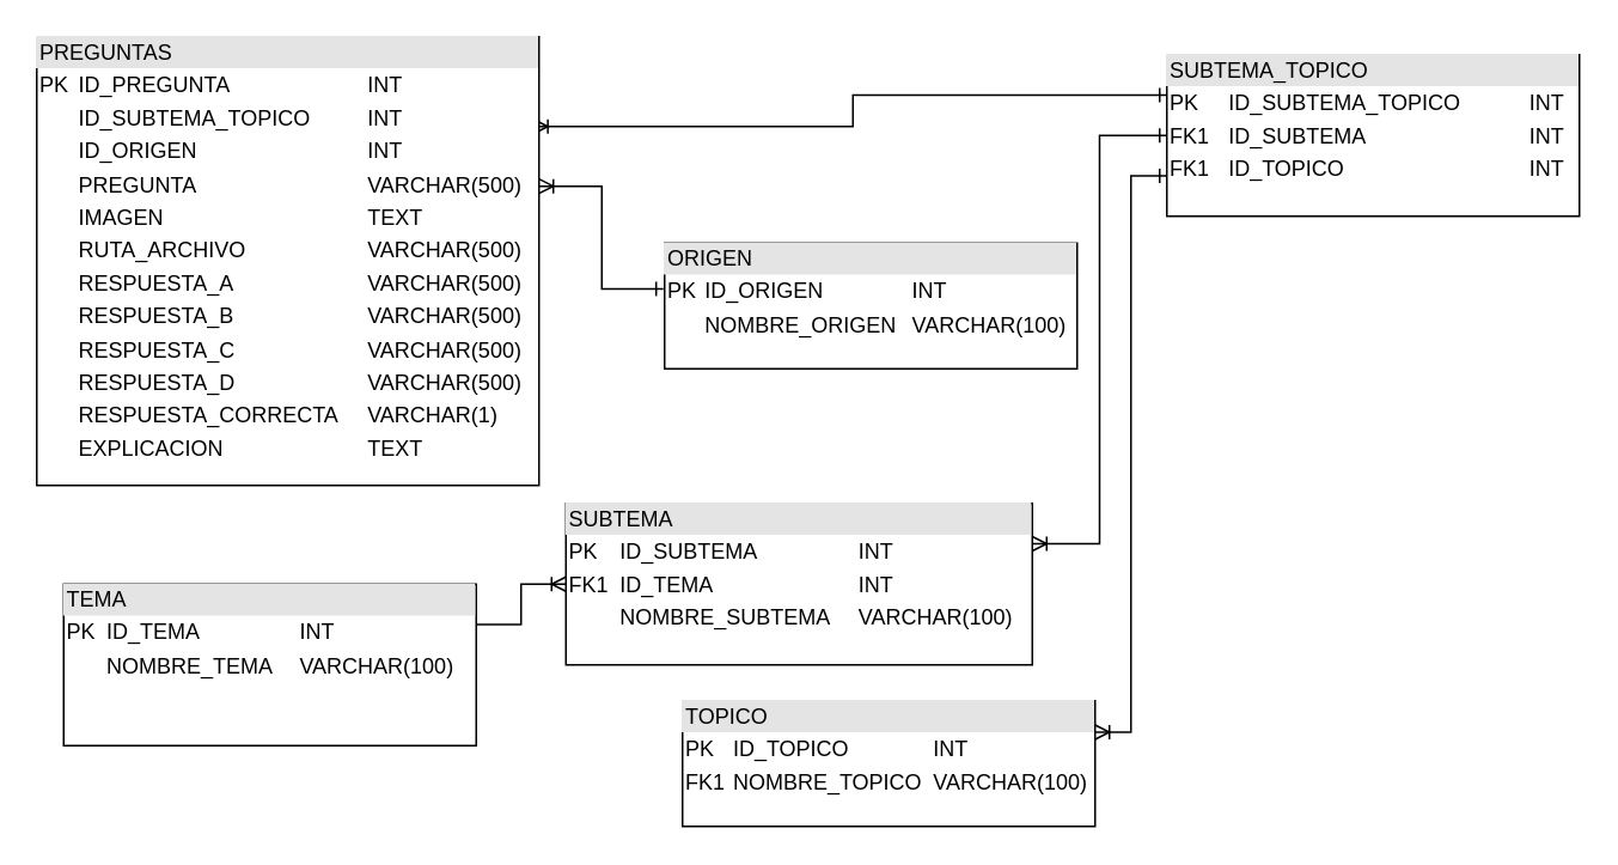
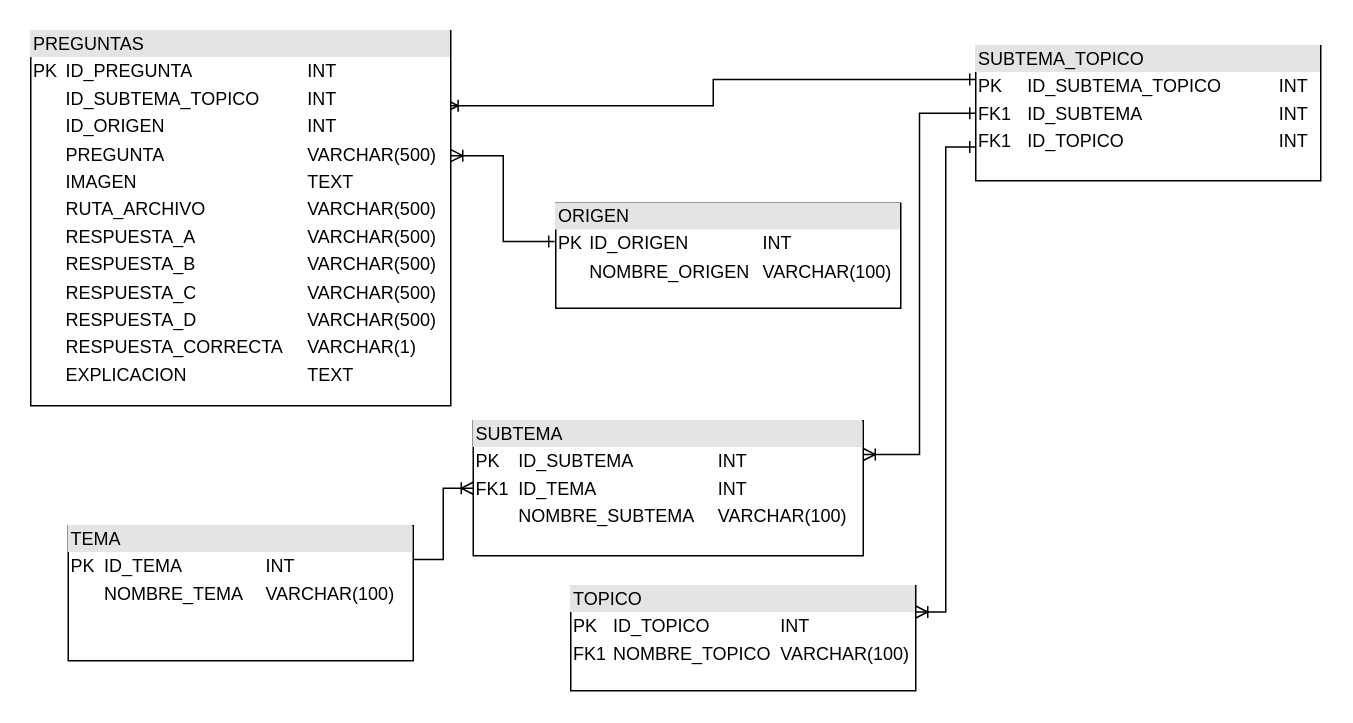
  <mxCell id="0" />
  <mxCell id="1" parent="0" />
  <mxCell id="2" style="edgeStyle=orthogonalEdgeStyle;rounded=0;orthogonalLoop=1;jettySize=auto;html=1;entryX=0;entryY=0.5;entryDx=0;entryDy=0;endArrow=ERoneToMany;endFill=0;exitX=1;exitY=0.25;exitDx=0;exitDy=0;" parent="1" source="3" target="5" edge="1"><mxGeometry relative="1" as="geometry" /></mxCell>
- <mxCell id="3" value="&lt;div style=&quot;box-sizing: border-box; width: 100%; background: rgb(228, 228, 228); padding: 2px;&quot;&gt;TEMA&lt;/div&gt;&lt;table style=&quot;width:100%;font-size:1em;&quot; cellpadding=&quot;2&quot; cellspacing=&quot;0&quot;&gt;&lt;tbody&gt;&lt;tr&gt;&lt;td&gt;PK&lt;/td&gt;&lt;td&gt;ID_TEMA&lt;/td&gt;&lt;td&gt;INT&lt;/td&gt;&lt;/tr&gt;&lt;tr&gt;&lt;td&gt;&lt;br&gt;&lt;/td&gt;&lt;td&gt;NOMBRE_TEMA&lt;/td&gt;&lt;td&gt;VARCHAR(100)&lt;/td&gt;&lt;/tr&gt;&lt;/tbody&gt;&lt;/table&gt;" style="verticalAlign=top;align=left;overflow=fill;html=1;whiteSpace=wrap;" parent="1" vertex="1"><mxGeometry x="35" y="325" width="230" height="90" as="geometry" /></mxCell>
+ <mxCell id="3" value="&lt;div style=&quot;box-sizing: border-box; width: 100%; background: rgb(228, 228, 228); padding: 2px;&quot;&gt;TEMA&lt;/div&gt;&lt;table style=&quot;width:100%;font-size:1em;&quot; cellpadding=&quot;2&quot; cellspacing=&quot;0&quot;&gt;&lt;tbody&gt;&lt;tr&gt;&lt;td&gt;PK&lt;/td&gt;&lt;td&gt;ID_TEMA&lt;/td&gt;&lt;td&gt;INT&lt;/td&gt;&lt;/tr&gt;&lt;tr&gt;&lt;td&gt;&lt;br&gt;&lt;/td&gt;&lt;td&gt;NOMBRE_TEMA&lt;/td&gt;&lt;td&gt;VARCHAR(100)&lt;/td&gt;&lt;/tr&gt;&lt;/tbody&gt;&lt;/table&gt;" style="verticalAlign=top;align=left;overflow=fill;html=1;whiteSpace=wrap;" parent="1" vertex="1"><mxGeometry x="45" y="350" width="230" height="90" as="geometry" /></mxCell>
  <mxCell id="4" style="edgeStyle=orthogonalEdgeStyle;rounded=0;orthogonalLoop=1;jettySize=auto;html=1;entryX=0;entryY=0.5;entryDx=0;entryDy=0;exitX=1;exitY=0.25;exitDx=0;exitDy=0;endArrow=ERone;endFill=0;startArrow=ERoneToMany;startFill=0;" parent="1" source="5" target="8" edge="1"><mxGeometry relative="1" as="geometry" /></mxCell>
  <mxCell id="5" value="&lt;div style=&quot;box-sizing: border-box; width: 100%; background: rgb(228, 228, 228); padding: 2px;&quot;&gt;SUBTEMA&lt;/div&gt;&lt;table style=&quot;width:100%;font-size:1em;&quot; cellpadding=&quot;2&quot; cellspacing=&quot;0&quot;&gt;&lt;tbody&gt;&lt;tr&gt;&lt;td&gt;PK&lt;/td&gt;&lt;td&gt;ID_SUBTEMA&lt;/td&gt;&lt;td&gt;INT&lt;/td&gt;&lt;/tr&gt;&lt;tr&gt;&lt;td&gt;FK1&lt;/td&gt;&lt;td&gt;ID_TEMA&lt;/td&gt;&lt;td&gt;INT&lt;/td&gt;&lt;/tr&gt;&lt;tr&gt;&lt;td&gt;&lt;/td&gt;&lt;td&gt;NOMBRE_SUBTEMA&lt;/td&gt;&lt;td&gt;VARCHAR(100)&lt;/td&gt;&lt;/tr&gt;&lt;/tbody&gt;&lt;/table&gt;" style="verticalAlign=top;align=left;overflow=fill;html=1;whiteSpace=wrap;" parent="1" vertex="1"><mxGeometry x="315" y="280" width="260" height="90" as="geometry" /></mxCell>
  <mxCell id="6" value="&lt;div style=&quot;box-sizing: border-box; width: 100%; background: rgb(228, 228, 228); padding: 2px;&quot;&gt;TOPICO&lt;/div&gt;&lt;table style=&quot;width:100%;font-size:1em;&quot; cellpadding=&quot;2&quot; cellspacing=&quot;0&quot;&gt;&lt;tbody&gt;&lt;tr&gt;&lt;td&gt;PK&lt;/td&gt;&lt;td&gt;ID_TOPICO&lt;/td&gt;&lt;td&gt;INT&lt;/td&gt;&lt;/tr&gt;&lt;tr&gt;&lt;td&gt;FK1&lt;/td&gt;&lt;td&gt;NOMBRE_TOPICO&lt;/td&gt;&lt;td&gt;VARCHAR(100)&lt;/td&gt;&lt;/tr&gt;&lt;/tbody&gt;&lt;/table&gt;" style="verticalAlign=top;align=left;overflow=fill;html=1;whiteSpace=wrap;" parent="1" vertex="1"><mxGeometry x="380" y="390" width="230" height="70" as="geometry" /></mxCell>
  <mxCell id="7" style="edgeStyle=orthogonalEdgeStyle;rounded=0;orthogonalLoop=1;jettySize=auto;html=1;entryX=1;entryY=0.25;entryDx=0;entryDy=0;exitX=0;exitY=0.75;exitDx=0;exitDy=0;endArrow=ERoneToMany;endFill=0;startArrow=ERone;startFill=0;" parent="1" source="8" target="6" edge="1"><mxGeometry relative="1" as="geometry" /></mxCell>
  <mxCell id="8" value="&lt;div style=&quot;box-sizing: border-box; width: 100%; background: rgb(228, 228, 228); padding: 2px;&quot;&gt;SUBTEMA_TOPICO&lt;/div&gt;&lt;table style=&quot;width:100%;font-size:1em;&quot; cellpadding=&quot;2&quot; cellspacing=&quot;0&quot;&gt;&lt;tbody&gt;&lt;tr&gt;&lt;td&gt;PK&lt;/td&gt;&lt;td&gt;ID_SUBTEMA_TOPICO&lt;/td&gt;&lt;td&gt;INT&lt;/td&gt;&lt;/tr&gt;&lt;tr&gt;&lt;td&gt;FK1&lt;/td&gt;&lt;td&gt;ID_SUBTEMA&lt;/td&gt;&lt;td&gt;INT&lt;/td&gt;&lt;/tr&gt;&lt;tr&gt;&lt;td&gt;FK1&lt;/td&gt;&lt;td&gt;ID_TOPICO&lt;/td&gt;&lt;td&gt;INT&lt;/td&gt;&lt;/tr&gt;&lt;/tbody&gt;&lt;/table&gt;" style="verticalAlign=top;align=left;overflow=fill;html=1;whiteSpace=wrap;" parent="1" vertex="1"><mxGeometry x="650" y="30" width="230" height="90" as="geometry" /></mxCell>
  <mxCell id="9" style="edgeStyle=orthogonalEdgeStyle;rounded=0;orthogonalLoop=1;jettySize=auto;html=1;entryX=0;entryY=0.25;entryDx=0;entryDy=0;exitX=0.989;exitY=0.2;exitDx=0;exitDy=0;exitPerimeter=0;endArrow=ERone;endFill=0;startArrow=ERoneToMany;startFill=0;" parent="1" source="10" target="8" edge="1"><mxGeometry relative="1" as="geometry" /></mxCell>
  <mxCell id="10" value="&lt;div style=&quot;box-sizing: border-box; width: 100%; background: rgb(228, 228, 228); padding: 2px;&quot;&gt;PREGUNTAS&lt;/div&gt;&lt;table style=&quot;width:100%;font-size:1em;&quot; cellpadding=&quot;2&quot; cellspacing=&quot;0&quot;&gt;&lt;tbody&gt;&lt;tr&gt;&lt;td&gt;PK&lt;/td&gt;&lt;td&gt;ID_PREGUNTA&lt;/td&gt;&lt;td&gt;INT&lt;/td&gt;&lt;/tr&gt;&lt;tr&gt;&lt;td&gt;&lt;br&gt;&lt;/td&gt;&lt;td&gt;ID_SUBTEMA_TOPICO&lt;/td&gt;&lt;td&gt;INT&lt;/td&gt;&lt;/tr&gt;&lt;tr&gt;&lt;td&gt;&lt;br&gt;&lt;/td&gt;&lt;td&gt;ID_ORIGEN&lt;/td&gt;&lt;td&gt;INT&lt;/td&gt;&lt;/tr&gt;&lt;tr&gt;&lt;td&gt;&lt;br&gt;&lt;/td&gt;&lt;td&gt;PREGUNTA&lt;/td&gt;&lt;td&gt;VARCHAR(500)&lt;/td&gt;&lt;/tr&gt;&lt;tr&gt;&lt;td&gt;&lt;br&gt;&lt;/td&gt;&lt;td&gt;IMAGEN&lt;/td&gt;&lt;td&gt;TEXT&lt;/td&gt;&lt;/tr&gt;&lt;tr&gt;&lt;td&gt;&lt;br&gt;&lt;/td&gt;&lt;td&gt;RUTA_ARCHIVO&lt;/td&gt;&lt;td&gt;VARCHAR(500)&lt;/td&gt;&lt;/tr&gt;&lt;tr&gt;&lt;td&gt;&lt;br&gt;&lt;/td&gt;&lt;td&gt;RESPUESTA_A&lt;/td&gt;&lt;td&gt;VARCHAR(500)&lt;/td&gt;&lt;/tr&gt;&lt;tr&gt;&lt;td&gt;&lt;br&gt;&lt;/td&gt;&lt;td&gt;RESPUESTA_B&lt;/td&gt;&lt;td&gt;VARCHAR(500)&lt;/td&gt;&lt;/tr&gt;&lt;tr&gt;&lt;td&gt;&lt;br&gt;&lt;/td&gt;&lt;td&gt;RESPUESTA_C&lt;/td&gt;&lt;td&gt;VARCHAR(500)&lt;/td&gt;&lt;/tr&gt;&lt;tr&gt;&lt;td&gt;&lt;br&gt;&lt;/td&gt;&lt;td&gt;RESPUESTA_D&lt;/td&gt;&lt;td&gt;VARCHAR(500)&lt;/td&gt;&lt;/tr&gt;&lt;tr&gt;&lt;td&gt;&lt;br&gt;&lt;/td&gt;&lt;td&gt;RESPUESTA_CORRECTA&lt;/td&gt;&lt;td&gt;VARCHAR(1)&lt;/td&gt;&lt;/tr&gt;&lt;tr&gt;&lt;td&gt;&lt;br&gt;&lt;/td&gt;&lt;td&gt;EXPLICACION&lt;/td&gt;&lt;td&gt;TEXT&lt;/td&gt;&lt;/tr&gt;&lt;/tbody&gt;&lt;/table&gt;" style="verticalAlign=top;align=left;overflow=fill;html=1;whiteSpace=wrap;" parent="1" vertex="1"><mxGeometry y="20" width="280" height="250" as="geometry" x="20" /></mxCell>
  <mxCell id="11" value="&lt;div style=&quot;box-sizing: border-box; width: 100%; background: rgb(228, 228, 228); padding: 2px;&quot;&gt;ORIGEN&lt;/div&gt;&lt;table style=&quot;width:100%;font-size:1em;&quot; cellpadding=&quot;2&quot; cellspacing=&quot;0&quot;&gt;&lt;tbody&gt;&lt;tr&gt;&lt;td&gt;PK&lt;/td&gt;&lt;td&gt;ID_ORIGEN&lt;/td&gt;&lt;td&gt;INT&lt;/td&gt;&lt;/tr&gt;&lt;tr&gt;&lt;td&gt;&lt;br&gt;&lt;/td&gt;&lt;td&gt;NOMBRE_ORIGEN&lt;/td&gt;&lt;td&gt;VARCHAR(100)&lt;/td&gt;&lt;/tr&gt;&lt;/tbody&gt;&lt;/table&gt;" style="verticalAlign=top;align=left;overflow=fill;html=1;whiteSpace=wrap;" parent="1" vertex="1"><mxGeometry x="370" y="135" width="230" height="70" as="geometry" /></mxCell>
  <mxCell id="12" style="edgeStyle=orthogonalEdgeStyle;rounded=0;orthogonalLoop=1;jettySize=auto;html=1;entryX=-0.003;entryY=0.364;entryDx=0;entryDy=0;entryPerimeter=0;endArrow=ERone;endFill=0;startArrow=ERoneToMany;startFill=0;exitX=1;exitY=0.333;exitDx=0;exitDy=0;exitPerimeter=0;" parent="1" source="10" target="11" edge="1"><mxGeometry relative="1" as="geometry"><mxPoint x="310" y="90" as="sourcePoint" /></mxGeometry></mxCell>
